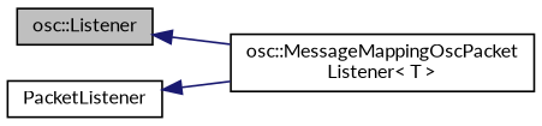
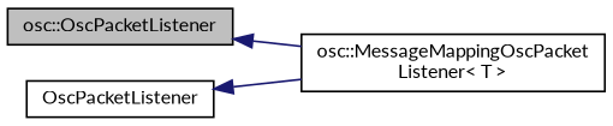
  digraph {
    fontname=Lato
    rankdir=LR
    node [color=black fillcolor=white fontname=Lato fontsize=10 shape=record style=filled]
    edge [color=midnightblue dir=back fontname=Lato fontsize=10 labelfontname=Helvetica labelfontsize=10 style=solid]
-   n1 [fillcolor=grey75 fontcolor=black height=0.2 label="osc::Listener" width=0.4]
+   n1 [fillcolor=grey75 fontcolor=black height=0.2 label="osc::OscPacketListener" width=0.4]
    n2 [height=0.2 label="osc::MessageMappingOscPacket\lListener\< T \>" width=0.4]
-   n3 [height=0.2 label=PacketListener width=0.4]
+   n3 [height=0.2 label=OscPacketListener width=0.4]
    n1 -> n2
    n3 -> n2
  }
